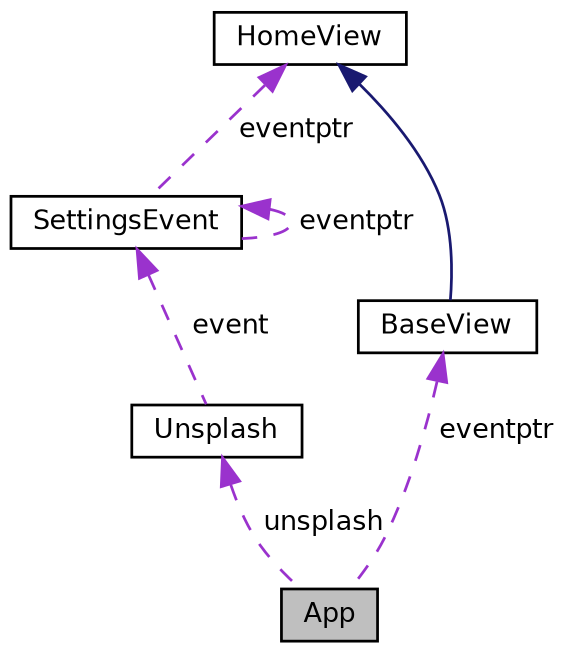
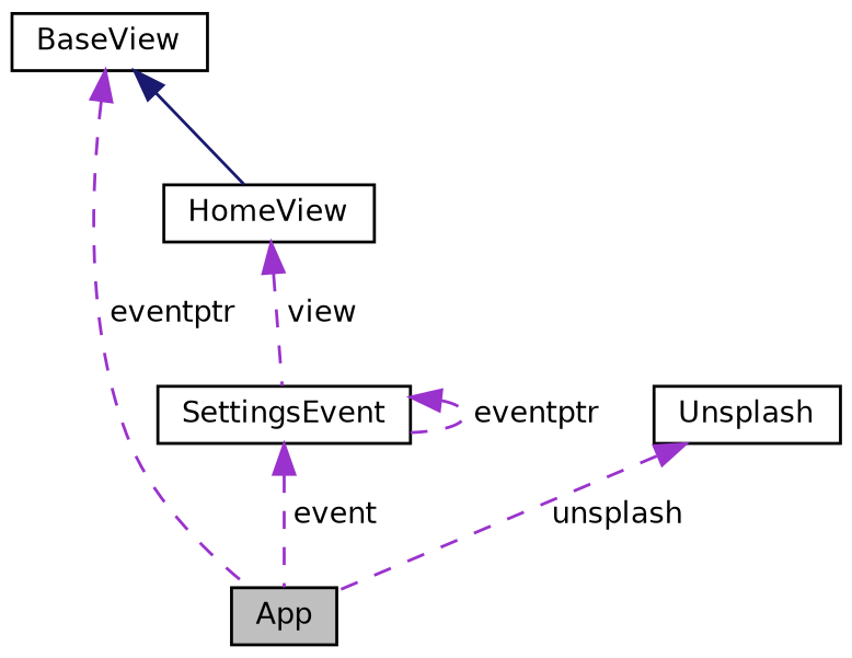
  digraph {
    node [color=black fillcolor=white fontname=Helvetica fontsize=10 shape=record style=filled]
    edge [color=darkorchid3 dir=back fontname=Helvetica fontsize=10 labelfontname=Helvetica labelfontsize=10 style=dashed]
    n1 [fillcolor=grey75 fontcolor=black height=0.2 label=App width=0.4]
    n2 [height=0.2 label=SettingsEvent width=0.4]
    n3 [height=0.2 label=HomeView width=0.4]
    n4 [height=0.2 label=BaseView width=0.4]
    n5 [height=0.2 label=Unsplash width=0.4]
-   n2 -> n5 [label=" event"]
+   n2 -> n1 [label=" event"]
    n2 -> n2 [label=" eventptr"]
-   n3 -> n2 [label=" eventptr"]
+   n3 -> n2 [label=" view"]
    n4 -> n1 [label=" eventptr"]
-   n3 -> n4 [color=midnightblue style=solid]
+   n4 -> n3 [color=midnightblue style=solid]
    n5 -> n1 [label=" unsplash"]
  }
